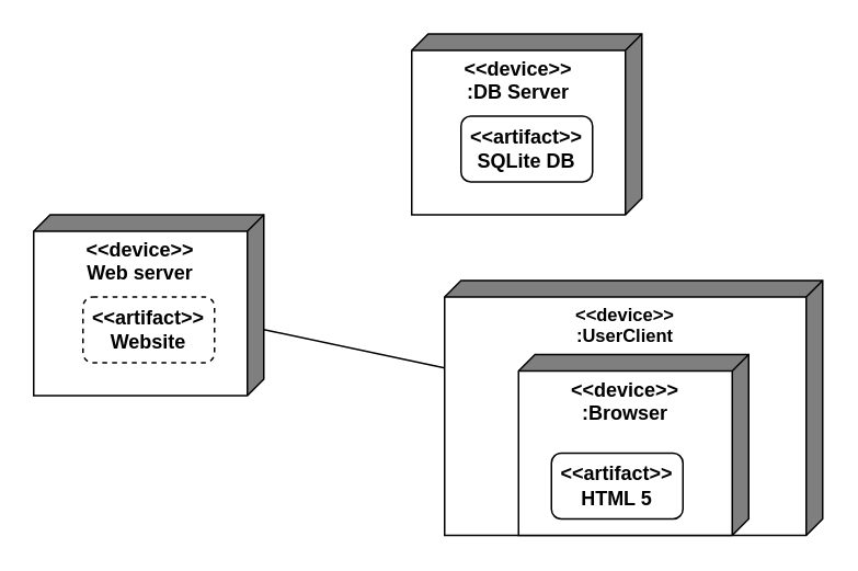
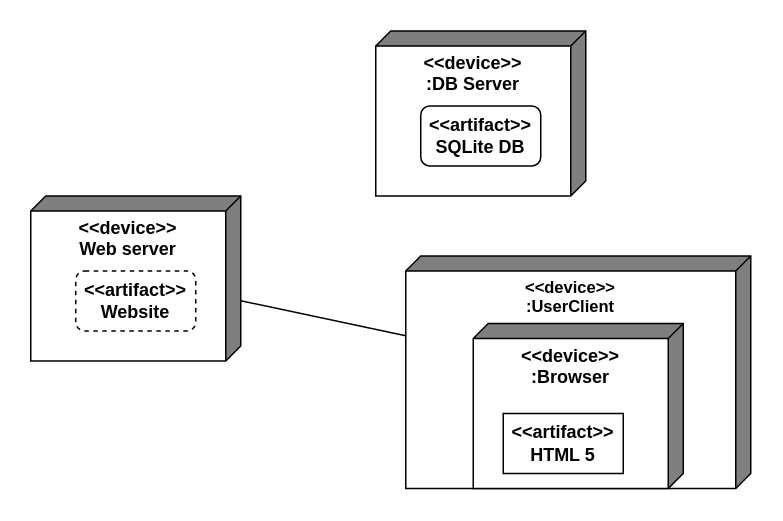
  <mxCell id="0" />
  <mxCell id="1" parent="0" />
  <mxCell id="2" style="rounded=0;orthogonalLoop=1;jettySize=auto;html=1;endArrow=none;endFill=0;" edge="1" parent="1" source="4" target="5"><mxGeometry relative="1" as="geometry" /></mxCell>
  <mxCell id="3" style="edgeStyle=none;shape=connector;rounded=0;orthogonalLoop=1;jettySize=auto;html=1;strokeColor=default;align=center;verticalAlign=middle;fontFamily=Helvetica;fontSize=11;fontColor=default;labelBackgroundColor=default;endArrow=none;endFill=0;" edge="1" parent="1" source="4" target="8"><mxGeometry relative="1" as="geometry" /></mxCell>
  <mxCell id="4" value="&lt;b&gt;&amp;lt;&amp;lt;device&amp;gt;&amp;gt;&lt;/b&gt;&lt;div&gt;&lt;b&gt;Web server&lt;/b&gt;&lt;/div&gt;&lt;div&gt;&lt;b&gt;&lt;br&gt;&lt;/b&gt;&lt;/div&gt;" style="verticalAlign=top;align=center;spacingTop=8;spacingLeft=2;spacingRight=12;shape=cube;size=10;direction=south;fontStyle=0;html=1;whiteSpace=wrap;textShadow=0;gradientColor=none;darkOpacity=0.5;darkOpacity2=0.5;" vertex="1" parent="1"><mxGeometry x="20" y="130" width="140" height="110" as="geometry" /></mxCell>
  <mxCell id="5" value="&amp;lt;&amp;lt;artifact&amp;gt;&amp;gt;&lt;div&gt;Website&lt;/div&gt;" style="rounded=1;whiteSpace=wrap;html=1;fontStyle=1;dashed=1;" vertex="1" parent="1"><mxGeometry x="50" y="180" width="80" height="40" as="geometry" /></mxCell>
  <mxCell id="6" value="&lt;b&gt;&amp;lt;&amp;lt;device&amp;gt;&amp;gt;&lt;/b&gt;&lt;div&gt;&lt;b&gt;:DB Server&lt;/b&gt;&lt;/div&gt;&lt;div&gt;&lt;b&gt;&lt;br&gt;&lt;/b&gt;&lt;/div&gt;" style="verticalAlign=top;align=center;spacingTop=8;spacingLeft=2;spacingRight=12;shape=cube;size=10;direction=south;fontStyle=0;html=1;whiteSpace=wrap;textShadow=0;gradientColor=none;darkOpacity=0.5;darkOpacity2=0.5;" vertex="1" parent="1"><mxGeometry x="250" y="20" width="140" height="110" as="geometry" /></mxCell>
  <mxCell id="7" value="&amp;lt;&amp;lt;artifact&amp;gt;&amp;gt;&lt;div&gt;SQLite DB&lt;/div&gt;" style="rounded=1;whiteSpace=wrap;html=1;fontStyle=1" vertex="1" parent="1"><mxGeometry x="280" y="70" width="80" height="40" as="geometry" /></mxCell>
  <mxCell id="8" value="&lt;b&gt;&amp;lt;&amp;lt;device&amp;gt;&amp;gt;&lt;/b&gt;&lt;div&gt;&lt;b&gt;:UserClient&lt;/b&gt;&lt;/div&gt;&lt;div&gt;&lt;b&gt;&lt;br&gt;&lt;/b&gt;&lt;/div&gt;" style="verticalAlign=top;align=center;spacingTop=8;spacingLeft=2;spacingRight=12;shape=cube;size=10;direction=south;fontStyle=0;html=1;whiteSpace=wrap;textShadow=0;gradientColor=none;darkOpacity=0.5;darkOpacity2=0.5;fontFamily=Helvetica;fontSize=11;fontColor=default;labelBackgroundColor=default;" vertex="1" parent="1"><mxGeometry x="270" y="170" width="230" height="155" as="geometry" /></mxCell>
  <mxCell id="9" value="&lt;b&gt;&amp;lt;&amp;lt;device&amp;gt;&amp;gt;&lt;/b&gt;&lt;div&gt;&lt;b&gt;:Browser&lt;/b&gt;&lt;/div&gt;&lt;div&gt;&lt;b&gt;&lt;br&gt;&lt;/b&gt;&lt;/div&gt;" style="verticalAlign=top;align=center;spacingTop=8;spacingLeft=2;spacingRight=12;shape=cube;size=10;direction=south;fontStyle=0;html=1;whiteSpace=wrap;textShadow=0;gradientColor=none;darkOpacity=0.5;darkOpacity2=0.5;" vertex="1" parent="1"><mxGeometry x="315" y="215" width="140" height="110" as="geometry" /></mxCell>
- <mxCell id="10" value="&amp;lt;&amp;lt;artifact&amp;gt;&amp;gt;&lt;div&gt;HTML 5&lt;/div&gt;" style="rounded=1;whiteSpace=wrap;html=1;fontStyle=1" vertex="1" parent="1"><mxGeometry x="335" y="275" width="80" height="40" as="geometry" /></mxCell>
+ <mxCell id="10" value="&amp;lt;&amp;lt;artifact&amp;gt;&amp;gt;&lt;div&gt;HTML 5&lt;/div&gt;" style="whiteSpace=wrap;html=1;fontStyle=1;rounded=0;" vertex="1" parent="1"><mxGeometry x="335" y="275" width="80" height="40" as="geometry" /></mxCell>
